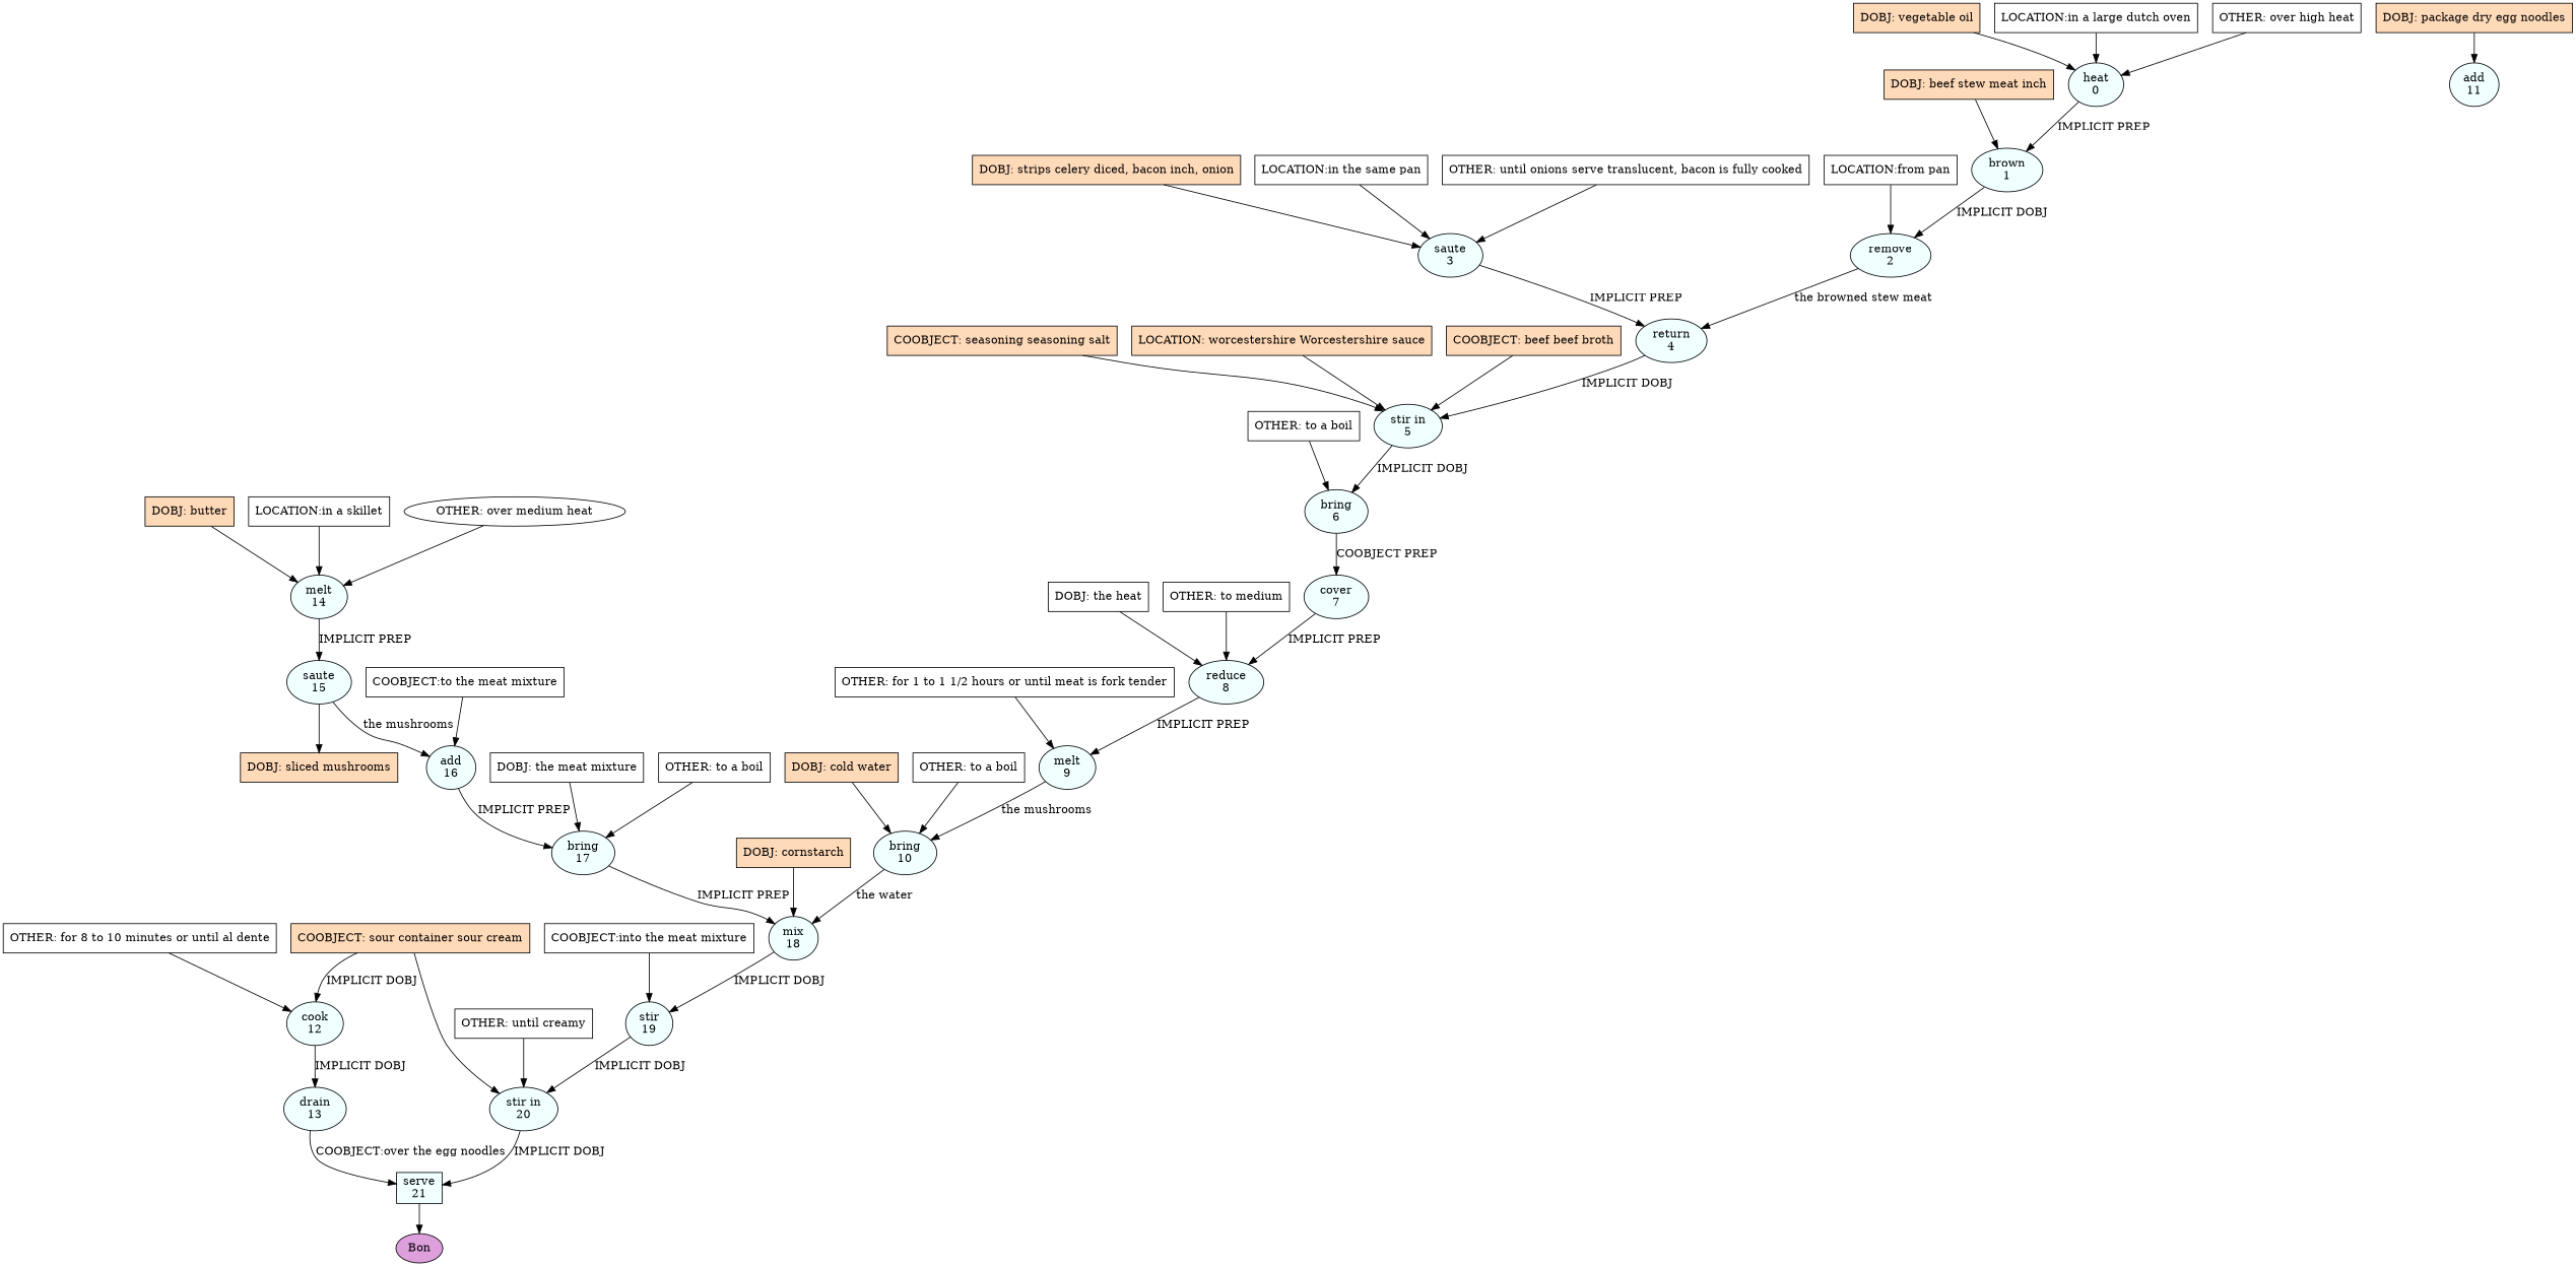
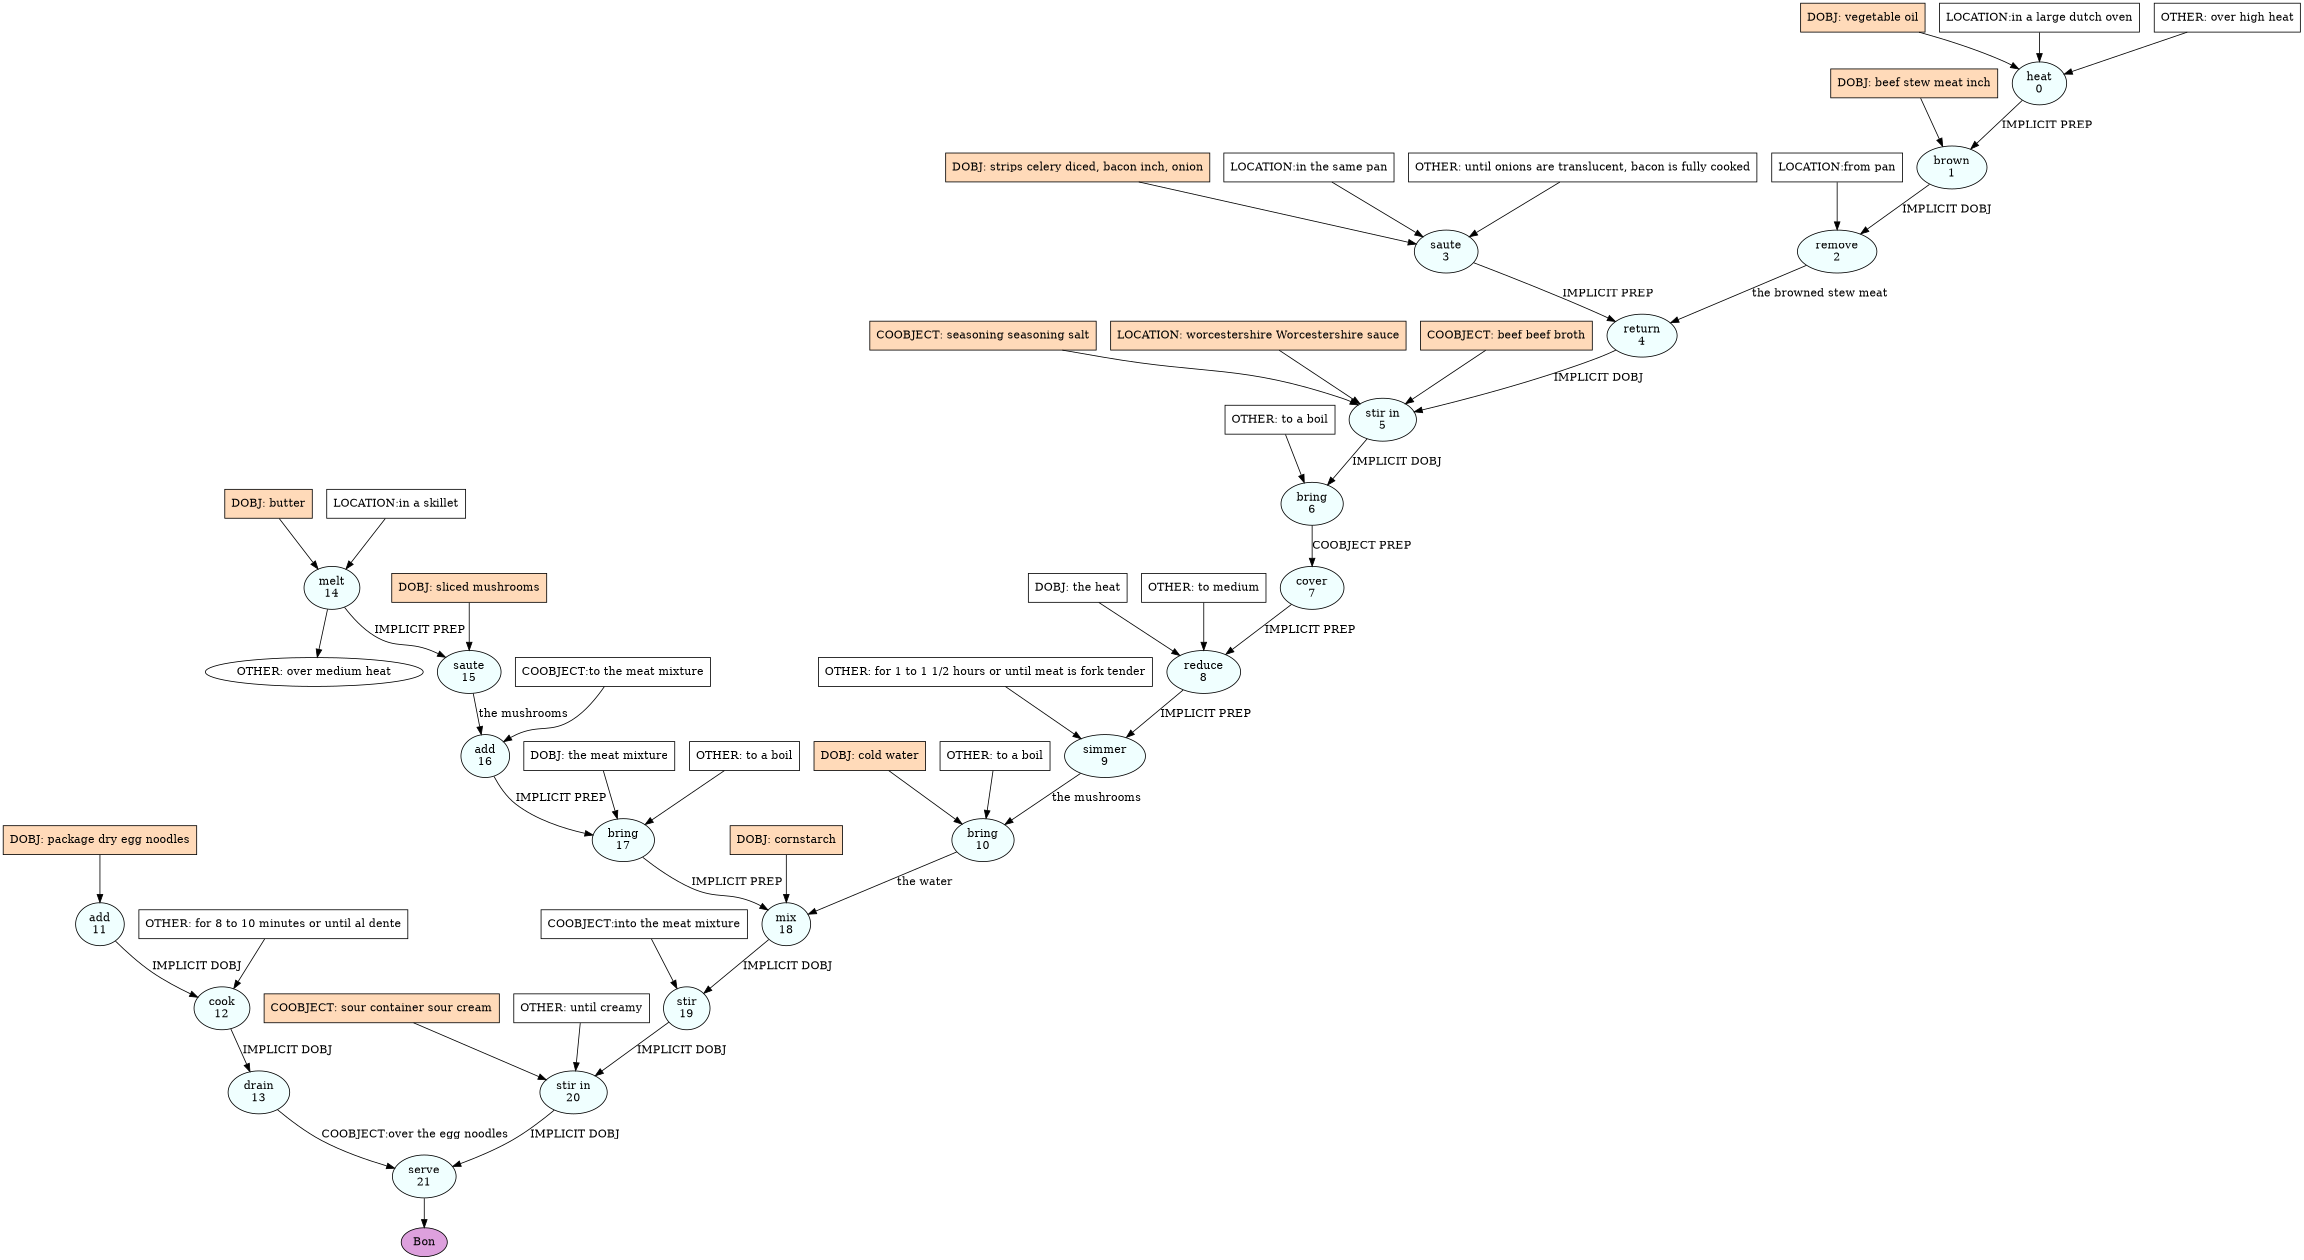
  digraph {
    node [fillcolor=azure shape=box style=filled]
    n1 [label="heat\n0" shape=oval]
    n2 [label="brown\n1" shape=oval]
    n3 [label="remove\n2" shape=oval]
    n4 [label="return\n4" shape=oval]
    n5 [label="stir in\n5" shape=oval]
    n6 [label="saute\n3" shape=oval]
    n7 [label="bring\n6" shape=oval]
    n8 [label="cover\n7" shape=oval]
    n9 [label="reduce\n8" shape=oval]
-   n10 [label="melt\n9" shape=oval]
+   n10 [label="simmer\n9" shape=oval]
    n11 [label="bring\n10" shape=oval]
    n12 [label="mix\n18" shape=oval]
    n13 [label="stir\n19" shape=oval]
    n14 [label="add\n11" shape=oval]
    n15 [label="cook\n12" shape=oval]
    n16 [label="drain\n13" shape=oval]
-   n17 [label="serve\n21"]
+   n17 [label="serve\n21" shape=oval]
    n18 [fillcolor=plum label=Bon shape=oval]
    n19 [label="melt\n14" shape=oval]
    n20 [label="saute\n15" shape=oval]
    n21 [label="add\n16" shape=oval]
    n22 [label="bring\n17" shape=oval]
    n23 [label="stir in\n20" shape=oval]
    n24 [fillcolor=peachpuff label="DOBJ: butter"]
    n25 [fillcolor=white label="LOCATION:in a skillet"]
    n26 [fillcolor=white label="OTHER: over medium heat" shape=ellipse]
    n27 [fillcolor=peachpuff label="DOBJ: package dry egg noodles"]
    n28 [fillcolor=peachpuff label="DOBJ: strips celery diced, bacon inch, onion"]
    n29 [fillcolor=white label="LOCATION:in the same pan"]
-   n30 [fillcolor=white label="OTHER: until onions serve translucent, bacon is fully cooked"]
+   n30 [fillcolor=white label="OTHER: until onions are translucent, bacon is fully cooked"]
    n31 [fillcolor=peachpuff label="DOBJ: vegetable oil"]
    n32 [fillcolor=white label="LOCATION:in a large dutch oven"]
    n33 [fillcolor=white label="OTHER: over high heat"]
    n34 [fillcolor=peachpuff label="DOBJ: beef stew meat inch"]
    n35 [fillcolor=white label="LOCATION:from pan"]
    n36 [fillcolor=peachpuff label="COOBJECT: seasoning seasoning salt"]
    n37 [fillcolor=peachpuff label="LOCATION: worcestershire Worcestershire sauce"]
    n38 [fillcolor=peachpuff label="COOBJECT: beef beef broth"]
    n39 [fillcolor=white label="OTHER: to a boil"]
    n40 [fillcolor=white label="DOBJ: the heat"]
    n41 [fillcolor=white label="OTHER: to medium"]
    n42 [fillcolor=white label="OTHER: for 1 to 1 1/2 hours or until meat is fork tender"]
    n43 [fillcolor=peachpuff label="DOBJ: cold water"]
    n44 [fillcolor=white label="OTHER: to a boil"]
    n45 [fillcolor=white label="OTHER: for 8 to 10 minutes or until al dente"]
    n46 [fillcolor=peachpuff label="DOBJ: sliced mushrooms"]
    n47 [fillcolor=white label="COOBJECT:to the meat mixture"]
    n48 [fillcolor=white label="DOBJ: the meat mixture"]
    n49 [fillcolor=white label="OTHER: to a boil"]
    n50 [fillcolor=peachpuff label="DOBJ: cornstarch"]
    n51 [fillcolor=white label="COOBJECT:into the meat mixture"]
    n52 [fillcolor=peachpuff label="COOBJECT: sour container sour cream"]
    n53 [fillcolor=white label="OTHER: until creamy"]
    n1 -> n2 [label="IMPLICIT PREP"]
    n2 -> n3 [label="IMPLICIT DOBJ"]
    n3 -> n4 [label="the browned stew meat"]
    n4 -> n5 [label="IMPLICIT DOBJ"]
    n5 -> n7 [label="IMPLICIT DOBJ"]
    n6 -> n4 [label="IMPLICIT PREP"]
    n7 -> n8 [label="COOBJECT PREP"]
    n8 -> n9 [label="IMPLICIT PREP"]
    n9 -> n10 [label="IMPLICIT PREP"]
    n10 -> n11 [label="the mushrooms"]
    n11 -> n12 [label="the water"]
    n12 -> n13 [label="IMPLICIT DOBJ"]
    n13 -> n23 [label="IMPLICIT DOBJ"]
-   n52 -> n15 [label="IMPLICIT DOBJ"]
+   n14 -> n15 [label="IMPLICIT DOBJ"]
    n15 -> n16 [label="IMPLICIT DOBJ"]
    n16 -> n17 [label="COOBJECT:over the egg noodles"]
    n17 -> n18
    n19 -> n20 [label="IMPLICIT PREP"]
    n20 -> n21 [label="the mushrooms"]
    n21 -> n22 [label="IMPLICIT PREP"]
    n22 -> n12 [label="IMPLICIT PREP"]
    n23 -> n17 [label="IMPLICIT DOBJ"]
    n24 -> n19
    n25 -> n19
-   n26 -> n19
+   n19 -> n26
    n27 -> n14
    n28 -> n6
    n29 -> n6
    n30 -> n6
    n31 -> n1
    n32 -> n1
    n33 -> n1
    n34 -> n2
    n35 -> n3
    n36 -> n5
    n37 -> n5
    n38 -> n5
    n39 -> n7
    n40 -> n9
    n41 -> n9
    n42 -> n10
    n43 -> n11
    n44 -> n11
    n45 -> n15
-   n20 -> n46
+   n46 -> n20
    n47 -> n21
    n48 -> n22
    n49 -> n22
    n50 -> n12
    n51 -> n13
    n52 -> n23
    n53 -> n23
  }
